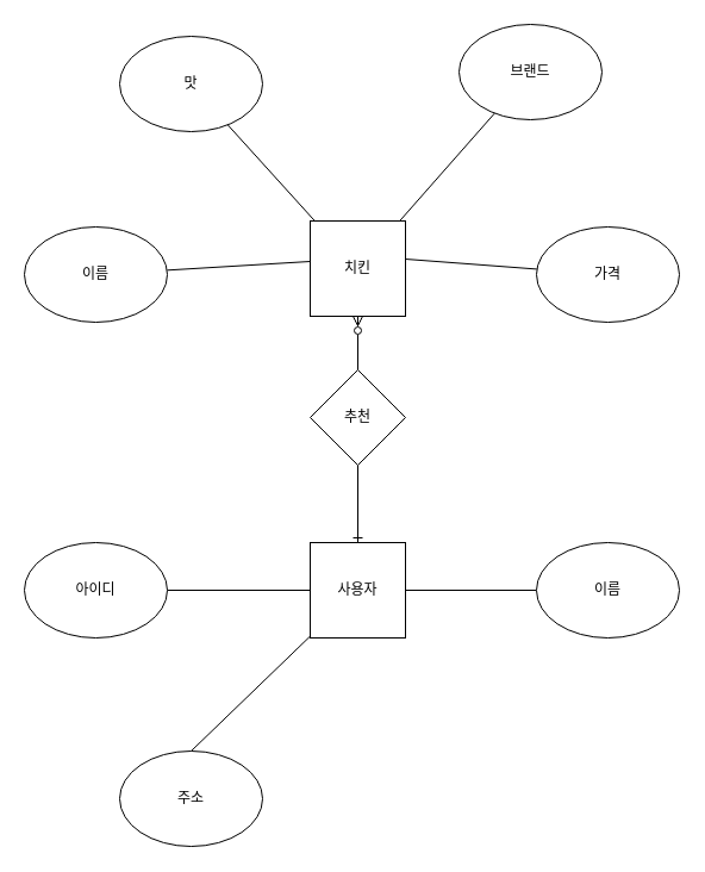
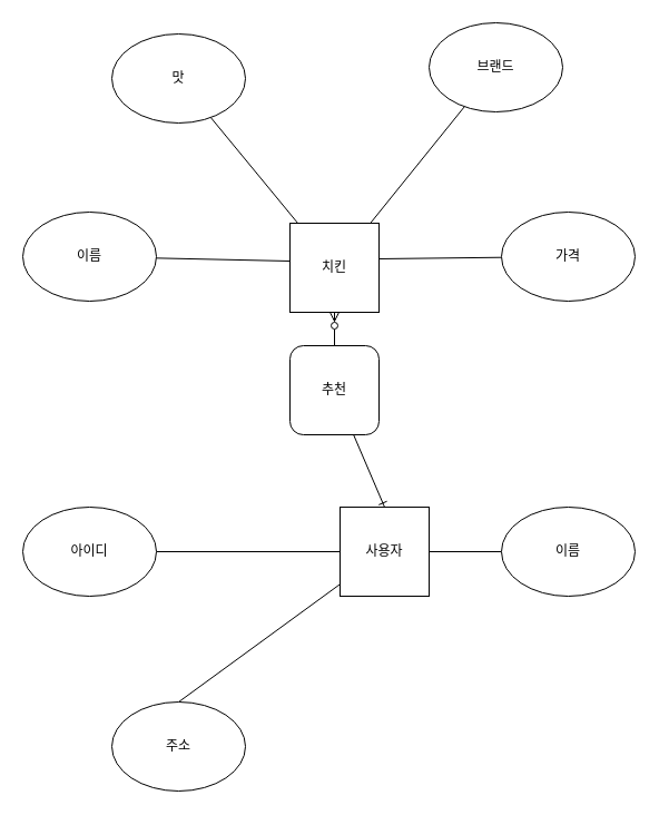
  <mxCell id="0" />
  <mxCell id="1" parent="0" />
  <mxCell id="2" value="" style="edgeStyle=none;rounded=0;orthogonalLoop=1;jettySize=auto;html=1;fontSize=13;endArrow=none;endFill=0;startArrow=ERzeroToMany;startFill=0;" edge="1" parent="1" source="3" target="20"><mxGeometry relative="1" as="geometry" /></mxCell>
- <mxCell id="3" value="치킨" style="whiteSpace=wrap;html=1;aspect=fixed;" vertex="1" parent="1"><mxGeometry x="260" y="185" width="80" height="80" as="geometry" /></mxCell>
+ <mxCell id="3" value="치킨" style="whiteSpace=wrap;html=1;aspect=fixed;" vertex="1" parent="1"><mxGeometry x="260" y="200" width="80" height="80" as="geometry" /></mxCell>
  <mxCell id="4" style="edgeStyle=none;rounded=0;orthogonalLoop=1;jettySize=auto;html=1;fontSize=13;endArrow=none;endFill=0;" edge="1" parent="1" source="8" target="9"><mxGeometry relative="1" as="geometry" /></mxCell>
  <mxCell id="5" style="edgeStyle=none;rounded=0;orthogonalLoop=1;jettySize=auto;html=1;entryX=0;entryY=0.5;entryDx=0;entryDy=0;fontSize=13;endArrow=none;endFill=0;" edge="1" parent="1" source="8" target="11"><mxGeometry relative="1" as="geometry" /></mxCell>
  <mxCell id="6" style="edgeStyle=none;rounded=0;orthogonalLoop=1;jettySize=auto;html=1;entryX=0.5;entryY=0;entryDx=0;entryDy=0;fontSize=13;endArrow=none;endFill=0;" edge="1" parent="1" source="8" target="10"><mxGeometry relative="1" as="geometry" /></mxCell>
  <mxCell id="7" style="edgeStyle=none;rounded=0;orthogonalLoop=1;jettySize=auto;html=1;exitX=0.5;exitY=0;exitDx=0;exitDy=0;fontSize=13;endArrow=none;endFill=0;startArrow=ERone;startFill=0;" edge="1" parent="1" source="8" target="20"><mxGeometry relative="1" as="geometry" /></mxCell>
- <mxCell id="8" value="사용자" style="whiteSpace=wrap;html=1;aspect=fixed;" vertex="1" parent="1"><mxGeometry x="260" y="455" width="80" height="80" as="geometry" /></mxCell>
+ <mxCell id="8" value="사용자" style="whiteSpace=wrap;html=1;aspect=fixed;" vertex="1" parent="1"><mxGeometry x="305" y="455" width="80" height="80" as="geometry" /></mxCell>
  <mxCell id="9" value="아이디" style="ellipse;whiteSpace=wrap;html=1;" vertex="1" parent="1"><mxGeometry x="20" y="455" width="120" height="80" as="geometry" /></mxCell>
  <mxCell id="10" value="주소" style="ellipse;whiteSpace=wrap;html=1;" vertex="1" parent="1"><mxGeometry x="100" y="630" width="120" height="80" as="geometry" /></mxCell>
  <mxCell id="11" value="이름" style="ellipse;whiteSpace=wrap;html=1;" vertex="1" parent="1"><mxGeometry x="450" y="455" width="120" height="80" as="geometry" /></mxCell>
  <mxCell id="12" style="edgeStyle=none;rounded=0;orthogonalLoop=1;jettySize=auto;html=1;entryX=0;entryY=0.425;entryDx=0;entryDy=0;entryPerimeter=0;fontSize=13;endArrow=none;endFill=0;" edge="1" parent="1" source="13" target="3"><mxGeometry relative="1" as="geometry" /></mxCell>
  <mxCell id="13" value="이름" style="ellipse;whiteSpace=wrap;html=1;" vertex="1" parent="1"><mxGeometry x="20" y="190" width="120" height="80" as="geometry" /></mxCell>
  <mxCell id="14" style="edgeStyle=none;rounded=0;orthogonalLoop=1;jettySize=auto;html=1;fontSize=13;endArrow=none;endFill=0;" edge="1" parent="1" source="15" target="3"><mxGeometry relative="1" as="geometry" /></mxCell>
  <mxCell id="15" value="맛" style="ellipse;whiteSpace=wrap;html=1;" vertex="1" parent="1"><mxGeometry x="100" y="30" width="120" height="80" as="geometry" /></mxCell>
  <mxCell id="16" style="edgeStyle=none;rounded=0;orthogonalLoop=1;jettySize=auto;html=1;fontSize=13;endArrow=none;endFill=0;" edge="1" parent="1" source="17" target="3"><mxGeometry relative="1" as="geometry" /></mxCell>
  <mxCell id="17" value="브랜드" style="ellipse;whiteSpace=wrap;html=1;" vertex="1" parent="1"><mxGeometry x="385" y="20" width="120" height="80" as="geometry" /></mxCell>
  <mxCell id="18" style="edgeStyle=none;rounded=0;orthogonalLoop=1;jettySize=auto;html=1;entryX=1;entryY=0.4;entryDx=0;entryDy=0;entryPerimeter=0;fontSize=13;endArrow=none;endFill=0;" edge="1" parent="1" source="19" target="3"><mxGeometry relative="1" as="geometry" /></mxCell>
  <mxCell id="19" value="가격" style="ellipse;whiteSpace=wrap;html=1;" vertex="1" parent="1"><mxGeometry x="450" y="190" width="120" height="80" as="geometry" /></mxCell>
- <mxCell id="20" value="추천" style="rhombus;whiteSpace=wrap;html=1;" vertex="1" parent="1"><mxGeometry x="260" y="310" width="80" height="80" as="geometry" /></mxCell>
+ <mxCell id="20" value="추천" style="whiteSpace=wrap;html=1;rounded=1;" vertex="1" parent="1"><mxGeometry x="260" y="310" width="80" height="80" as="geometry" /></mxCell>
